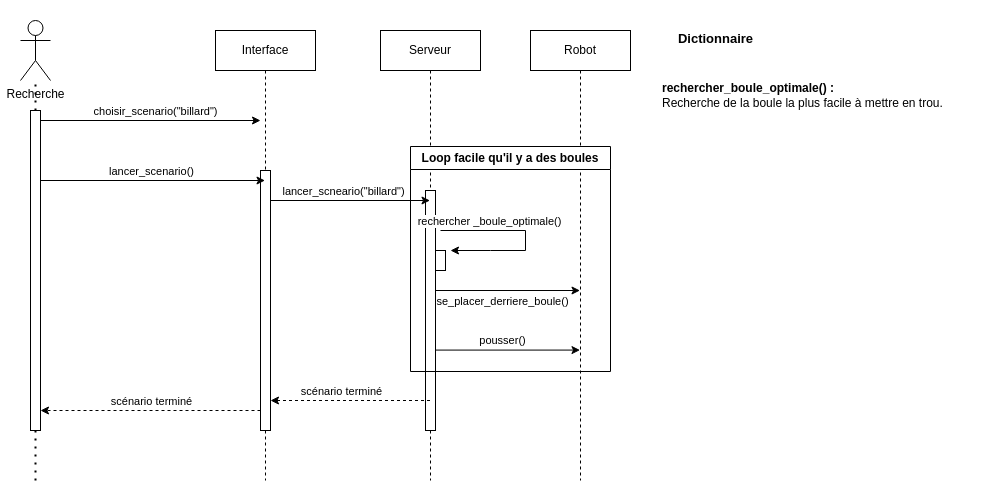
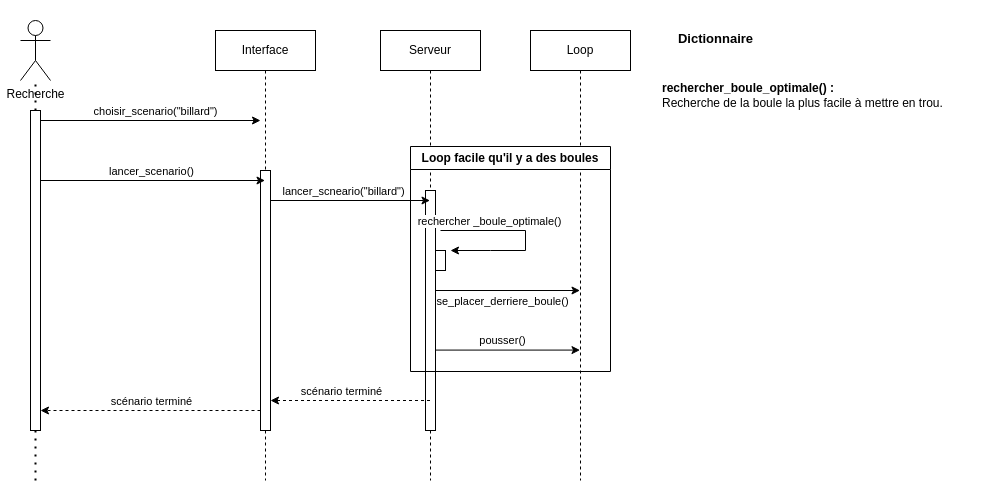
  <mxCell id="0" />
  <mxCell id="1" parent="0" />
  <mxCell id="2" value="Interface" style="shape=umlLifeline;perimeter=lifelinePerimeter;whiteSpace=wrap;html=1;container=0;dropTarget=0;collapsible=0;recursiveResize=0;outlineConnect=0;portConstraint=eastwest;newEdgeStyle={&quot;edgeStyle&quot;:&quot;elbowEdgeStyle&quot;,&quot;elbow&quot;:&quot;vertical&quot;,&quot;curved&quot;:0,&quot;rounded&quot;:0};" parent="1" vertex="1"><mxGeometry x="215" y="30" width="100" height="450" as="geometry" /></mxCell>
  <mxCell id="3" value="&lt;span style=&quot;color: rgba(0, 0, 0, 0); font-family: monospace; font-size: 0px; text-align: start;&quot;&gt;%3CmxGraphModel%3E%3Croot%3E%3CmxCell%20id%3D%220%22%2F%3E%3CmxCell%20id%3D%221%22%20parent%3D%220%22%2F%3E%3CmxCell%20id%3D%222%22%20value%3D%22%22%20style%3D%22endArrow%3Dclassic%3Bhtml%3D1%3Brounded%3D0%3B%22%20edge%3D%221%22%20parent%3D%221%22%3E%3CmxGeometry%20width%3D%2250%22%20height%3D%2250%22%20relative%3D%221%22%20as%3D%22geometry%22%3E%3CmxPoint%20x%3D%22545%22%20y%3D%22300%22%20as%3D%22sourcePoint%22%2F%3E%3CmxPoint%20x%3D%22689.5%22%20y%3D%22300%22%20as%3D%22targetPoint%22%2F%3E%3C%2FmxGeometry%3E%3C%2FmxCell%3E%3CmxCell%20id%3D%223%22%20value%3D%22placer_derriere_boule()%22%20style%3D%22edgeLabel%3Bhtml%3D1%3Balign%3Dcenter%3BverticalAlign%3Dmiddle%3Bresizable%3D0%3Bpoints%3D%5B%5D%3B%22%20vertex%3D%221%22%20connectable%3D%220%22%20parent%3D%222%22%3E%3CmxGeometry%20x%3D%22-0.259%22%20y%3D%223%22%20relative%3D%221%22%20as%3D%22geometry%22%3E%3CmxPoint%20x%3D%2212%22%20y%3D%2213%22%20as%3D%22offset%22%2F%3E%3C%2FmxGeometry%3E%3C%2FmxCell%3E%3C%2Froot%3E%3C%2FmxGraphModel%3E&lt;/span&gt;" style="html=1;points=[];perimeter=orthogonalPerimeter;outlineConnect=0;targetShapes=umlLifeline;portConstraint=eastwest;newEdgeStyle={&quot;edgeStyle&quot;:&quot;elbowEdgeStyle&quot;,&quot;elbow&quot;:&quot;vertical&quot;,&quot;curved&quot;:0,&quot;rounded&quot;:0};" parent="2" vertex="1"><mxGeometry x="45" y="140" width="10" height="260" as="geometry" /></mxCell>
  <mxCell id="4" value="Recherche&lt;div&gt;&lt;br&gt;&lt;/div&gt;" style="shape=umlActor;verticalLabelPosition=bottom;verticalAlign=top;html=1;outlineConnect=0;" parent="1" vertex="1"><mxGeometry x="20" y="20" width="30" height="60" as="geometry" /></mxCell>
  <mxCell id="5" value="" style="endArrow=none;dashed=1;html=1;dashPattern=1 3;strokeWidth=2;rounded=0;" parent="1" source="28" edge="1"><mxGeometry width="50" height="50" relative="1" as="geometry"><mxPoint x="35" y="461" as="sourcePoint" /><mxPoint x="35" y="81" as="targetPoint" /></mxGeometry></mxCell>
  <mxCell id="6" value="" style="endArrow=classic;html=1;rounded=0;" parent="1" edge="1"><mxGeometry width="50" height="50" relative="1" as="geometry"><mxPoint x="40" y="120" as="sourcePoint" /><mxPoint x="260" y="120" as="targetPoint" /></mxGeometry></mxCell>
  <mxCell id="7" value="choisir_scenario(&quot;billard&quot;)" style="edgeLabel;html=1;align=center;verticalAlign=middle;resizable=0;points=[];" parent="6" vertex="1" connectable="0"><mxGeometry x="0.037" y="3" relative="1" as="geometry"><mxPoint y="-7" as="offset" /></mxGeometry></mxCell>
  <mxCell id="8" value="" style="endArrow=classic;html=1;rounded=0;" parent="1" target="2" edge="1"><mxGeometry width="50" height="50" relative="1" as="geometry"><mxPoint x="40" y="180" as="sourcePoint" /><mxPoint x="260" y="150" as="targetPoint" /></mxGeometry></mxCell>
  <mxCell id="9" value="lancer_scenario()" style="edgeLabel;html=1;align=center;verticalAlign=middle;resizable=0;points=[];" parent="8" vertex="1" connectable="0"><mxGeometry x="-0.492" y="-5" relative="1" as="geometry"><mxPoint x="53" y="-15" as="offset" /></mxGeometry></mxCell>
  <mxCell id="10" value="Serveur" style="shape=umlLifeline;perimeter=lifelinePerimeter;whiteSpace=wrap;html=1;container=0;dropTarget=0;collapsible=0;recursiveResize=0;outlineConnect=0;portConstraint=eastwest;newEdgeStyle={&quot;edgeStyle&quot;:&quot;elbowEdgeStyle&quot;,&quot;elbow&quot;:&quot;vertical&quot;,&quot;curved&quot;:0,&quot;rounded&quot;:0};" parent="1" vertex="1"><mxGeometry x="380" y="30" width="100" height="450" as="geometry" /></mxCell>
  <mxCell id="11" value="" style="html=1;points=[];perimeter=orthogonalPerimeter;outlineConnect=0;targetShapes=umlLifeline;portConstraint=eastwest;newEdgeStyle={&quot;edgeStyle&quot;:&quot;elbowEdgeStyle&quot;,&quot;elbow&quot;:&quot;vertical&quot;,&quot;curved&quot;:0,&quot;rounded&quot;:0};" parent="10" vertex="1"><mxGeometry x="45" y="160" width="10" height="240" as="geometry" /></mxCell>
  <mxCell id="12" value="" style="html=1;points=[];perimeter=orthogonalPerimeter;outlineConnect=0;targetShapes=umlLifeline;portConstraint=eastwest;newEdgeStyle={&quot;edgeStyle&quot;:&quot;elbowEdgeStyle&quot;,&quot;elbow&quot;:&quot;vertical&quot;,&quot;curved&quot;:0,&quot;rounded&quot;:0};" parent="10" vertex="1"><mxGeometry x="55" y="220" width="10" height="20" as="geometry" /></mxCell>
  <mxCell id="13" value="" style="endArrow=classic;html=1;rounded=0;" parent="1" target="10" edge="1"><mxGeometry width="50" height="50" relative="1" as="geometry"><mxPoint x="270.001" y="200" as="sourcePoint" /><mxPoint x="390" y="200" as="targetPoint" /></mxGeometry></mxCell>
  <mxCell id="14" value="lancer_scneario(&quot;billard&quot;)" style="edgeLabel;html=1;align=center;verticalAlign=middle;resizable=0;points=[];" parent="13" vertex="1" connectable="0"><mxGeometry x="-0.203" y="2" relative="1" as="geometry"><mxPoint x="8" y="-8" as="offset" /></mxGeometry></mxCell>
- <mxCell id="15" value="Robot" style="shape=umlLifeline;perimeter=lifelinePerimeter;whiteSpace=wrap;html=1;container=0;dropTarget=0;collapsible=0;recursiveResize=0;outlineConnect=0;portConstraint=eastwest;newEdgeStyle={&quot;edgeStyle&quot;:&quot;elbowEdgeStyle&quot;,&quot;elbow&quot;:&quot;vertical&quot;,&quot;curved&quot;:0,&quot;rounded&quot;:0};" parent="1" vertex="1"><mxGeometry x="530" y="30" width="100" height="450" as="geometry" /></mxCell>
+ <mxCell id="15" value="Loop" style="shape=umlLifeline;perimeter=lifelinePerimeter;whiteSpace=wrap;html=1;container=0;dropTarget=0;collapsible=0;recursiveResize=0;outlineConnect=0;portConstraint=eastwest;newEdgeStyle={&quot;edgeStyle&quot;:&quot;elbowEdgeStyle&quot;,&quot;elbow&quot;:&quot;vertical&quot;,&quot;curved&quot;:0,&quot;rounded&quot;:0};" parent="1" vertex="1"><mxGeometry x="530" y="30" width="100" height="450" as="geometry" /></mxCell>
  <mxCell id="16" value="" style="endArrow=classic;html=1;rounded=0;" parent="1" edge="1"><mxGeometry width="50" height="50" relative="1" as="geometry"><mxPoint x="440" y="230" as="sourcePoint" /><mxPoint x="450" y="250" as="targetPoint" /><Array as="points"><mxPoint x="525" y="230" /><mxPoint x="525" y="250" /><mxPoint x="490" y="250" /></Array></mxGeometry></mxCell>
  <mxCell id="17" value="rechercher _boule_optimale()" style="edgeLabel;html=1;align=center;verticalAlign=middle;resizable=0;points=[];" parent="16" vertex="1" connectable="0"><mxGeometry x="-0.433" y="3" relative="1" as="geometry"><mxPoint x="-3" y="-7" as="offset" /></mxGeometry></mxCell>
  <mxCell id="18" value="" style="endArrow=classic;html=1;rounded=0;" parent="1" edge="1"><mxGeometry width="50" height="50" relative="1" as="geometry"><mxPoint x="435" y="290" as="sourcePoint" /><mxPoint x="579.5" y="290" as="targetPoint" /></mxGeometry></mxCell>
  <mxCell id="19" value="se_placer_derriere_boule()" style="edgeLabel;html=1;align=center;verticalAlign=middle;resizable=0;points=[];" parent="18" vertex="1" connectable="0"><mxGeometry x="-0.259" y="3" relative="1" as="geometry"><mxPoint x="12" y="13" as="offset" /></mxGeometry></mxCell>
  <mxCell id="20" value="" style="endArrow=classic;html=1;rounded=0;" parent="1" edge="1"><mxGeometry width="50" height="50" relative="1" as="geometry"><mxPoint x="435" y="349.58" as="sourcePoint" /><mxPoint x="579.5" y="349.58" as="targetPoint" /></mxGeometry></mxCell>
  <mxCell id="21" value="pousser()" style="edgeLabel;html=1;align=center;verticalAlign=middle;resizable=0;points=[];" parent="20" vertex="1" connectable="0"><mxGeometry x="-0.259" y="3" relative="1" as="geometry"><mxPoint x="12" y="-7" as="offset" /></mxGeometry></mxCell>
  <mxCell id="22" value="Loop facile qu'il y a des boules" style="swimlane;whiteSpace=wrap;html=1;startSize=23;" parent="1" vertex="1"><mxGeometry x="410" y="146" width="200" height="225" as="geometry" /></mxCell>
  <mxCell id="23" value="" style="endArrow=classic;html=1;rounded=0;dashed=1;" parent="1" edge="1"><mxGeometry width="50" height="50" relative="1" as="geometry"><mxPoint x="429.5" y="400" as="sourcePoint" /><mxPoint x="270" y="400" as="targetPoint" /></mxGeometry></mxCell>
  <mxCell id="24" value="scénario terminé" style="edgeLabel;html=1;align=center;verticalAlign=middle;resizable=0;points=[];" parent="23" vertex="1" connectable="0"><mxGeometry x="0.419" y="-4" relative="1" as="geometry"><mxPoint x="24" y="-6" as="offset" /></mxGeometry></mxCell>
  <mxCell id="25" value="" style="endArrow=classic;html=1;rounded=0;dashed=1;" parent="1" target="28" edge="1"><mxGeometry width="50" height="50" relative="1" as="geometry"><mxPoint x="260" y="410" as="sourcePoint" /><mxPoint x="120" y="410" as="targetPoint" /></mxGeometry></mxCell>
  <mxCell id="26" value="scénario terminé" style="edgeLabel;html=1;align=center;verticalAlign=middle;resizable=0;points=[];" parent="25" vertex="1" connectable="0"><mxGeometry x="-0.073" y="-4" relative="1" as="geometry"><mxPoint x="-8" y="-6" as="offset" /></mxGeometry></mxCell>
  <mxCell id="27" value="" style="endArrow=none;dashed=1;html=1;dashPattern=1 3;strokeWidth=2;rounded=0;" parent="1" target="28" edge="1"><mxGeometry width="50" height="50" relative="1" as="geometry"><mxPoint x="35" y="480" as="sourcePoint" /><mxPoint x="35" y="81" as="targetPoint" /></mxGeometry></mxCell>
  <mxCell id="28" value="&lt;span style=&quot;color: rgba(0, 0, 0, 0); font-family: monospace; font-size: 0px; text-align: start;&quot;&gt;%3CmxGraphModel%3E%3Croot%3E%3CmxCell%20id%3D%220%22%2F%3E%3CmxCell%20id%3D%221%22%20parent%3D%220%22%2F%3E%3CmxCell%20id%3D%222%22%20value%3D%22%22%20style%3D%22endArrow%3Dclassic%3Bhtml%3D1%3Brounded%3D0%3B%22%20edge%3D%221%22%20parent%3D%221%22%3E%3CmxGeometry%20width%3D%2250%22%20height%3D%2250%22%20relative%3D%221%22%20as%3D%22geometry%22%3E%3CmxPoint%20x%3D%22545%22%20y%3D%22300%22%20as%3D%22sourcePoint%22%2F%3E%3CmxPoint%20x%3D%22689.5%22%20y%3D%22300%22%20as%3D%22targetPoint%22%2F%3E%3C%2FmxGeometry%3E%3C%2FmxCell%3E%3CmxCell%20id%3D%223%22%20value%3D%22placer_derriere_boule()%22%20style%3D%22edgeLabel%3Bhtml%3D1%3Balign%3Dcenter%3BverticalAlign%3Dmiddle%3Bresizable%3D0%3Bpoints%3D%5B%5D%3B%22%20vertex%3D%221%22%20connectable%3D%220%22%20parent%3D%222%22%3E%3CmxGeometry%20x%3D%22-0.259%22%20y%3D%223%22%20relative%3D%221%22%20as%3D%22geometry%22%3E%3CmxPoint%20x%3D%2212%22%20y%3D%2213%22%20as%3D%22offset%22%2F%3E%3C%2FmxGeometry%3E%3C%2FmxCell%3E%3C%2Froot%3E%3C%2FmxGraphModel%3E&lt;/span&gt;" style="html=1;points=[];perimeter=orthogonalPerimeter;outlineConnect=0;targetShapes=umlLifeline;portConstraint=eastwest;newEdgeStyle={&quot;edgeStyle&quot;:&quot;elbowEdgeStyle&quot;,&quot;elbow&quot;:&quot;vertical&quot;,&quot;curved&quot;:0,&quot;rounded&quot;:0};" parent="1" vertex="1"><mxGeometry x="30" y="110" width="10" height="320" as="geometry" /></mxCell>
  <mxCell id="29" value="&lt;b&gt;&lt;font style=&quot;font-size: 13px;&quot;&gt;Dictionnaire&lt;/font&gt;&lt;/b&gt;" style="text;html=1;align=center;verticalAlign=middle;resizable=0;points=[];autosize=1;strokeColor=none;fillColor=none;" vertex="1" parent="1"><mxGeometry x="665" y="23" width="100" height="30" as="geometry" /></mxCell>
  <mxCell id="30" value="&lt;b&gt;rechercher_boule_optimale() :&amp;nbsp;&lt;/b&gt;&lt;div&gt;Recherche de la boule la plus facile à mettre en trou.&lt;/div&gt;" style="text;html=1;align=left;verticalAlign=middle;resizable=0;points=[];autosize=1;strokeColor=none;fillColor=none;" vertex="1" parent="1"><mxGeometry x="660" y="75" width="300" height="40" as="geometry" /></mxCell>
